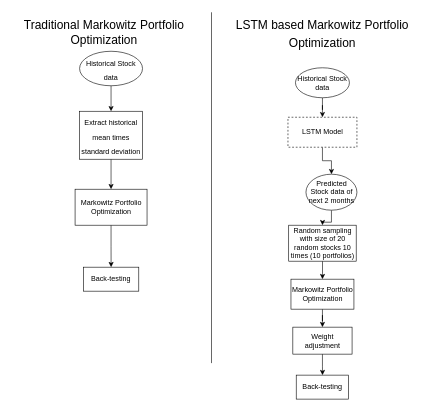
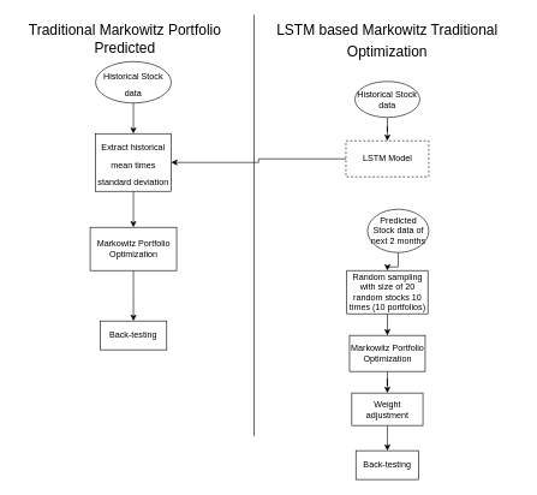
  <mxCell id="0" />
  <mxCell id="1" parent="0" />
- <mxCell id="2" value="&lt;font style=&quot;&quot;&gt;&lt;font style=&quot;font-size: 20px;&quot;&gt;Traditional Markowitz Portfolio Optimization&lt;/font&gt;&lt;br&gt;&lt;/font&gt;" style="text;html=1;strokeColor=none;fillColor=none;align=center;verticalAlign=middle;whiteSpace=wrap;rounded=0;" vertex="1" parent="1"><mxGeometry x="20" y="20" width="306" height="65" as="geometry" /></mxCell>
- <mxCell id="3" value="&lt;font style=&quot;font-size: 20px;&quot;&gt;LSTM based Markowitz Portfolio Optimization&lt;/font&gt;" style="text;whiteSpace=wrap;html=1;fontSize=24;align=center;" vertex="1" parent="1"><mxGeometry x="352.01" y="20" width="370" height="92.5" as="geometry" /></mxCell>
+ <mxCell id="2" value="&lt;font style=&quot;&quot;&gt;&lt;font style=&quot;font-size: 20px;&quot;&gt;Traditional Markowitz Portfolio Predicted&lt;/font&gt;&lt;br&gt;&lt;/font&gt;" style="text;html=1;strokeColor=none;fillColor=none;align=center;verticalAlign=middle;whiteSpace=wrap;rounded=0;" vertex="1" parent="1"><mxGeometry x="20" y="20" width="306" height="65" as="geometry" /></mxCell>
+ <mxCell id="3" value="&lt;font style=&quot;font-size: 20px;&quot;&gt;LSTM based Markowitz Traditional Optimization&lt;/font&gt;" style="text;whiteSpace=wrap;html=1;fontSize=24;align=center;" vertex="1" parent="1"><mxGeometry x="352.01" y="20" width="370" height="92.5" as="geometry" /></mxCell>
  <mxCell id="4" value="" style="endArrow=none;html=1;rounded=0;fontSize=20;" edge="1" parent="1"><mxGeometry width="50" height="50" relative="1" as="geometry"><mxPoint x="352" y="605" as="sourcePoint" /><mxPoint x="352.01" y="20" as="targetPoint" /></mxGeometry></mxCell>
  <mxCell id="5" style="edgeStyle=orthogonalEdgeStyle;rounded=0;orthogonalLoop=1;jettySize=auto;html=1;fontSize=12;" edge="1" parent="1" source="6" target="10"><mxGeometry relative="1" as="geometry" /></mxCell>
  <mxCell id="6" value="&lt;font style=&quot;font-size: 12px;&quot;&gt;Extract historical mean times standard deviation&lt;/font&gt;" style="rounded=0;whiteSpace=wrap;html=1;fontSize=20;" vertex="1" parent="1"><mxGeometry x="132" y="185" width="105" height="80" as="geometry" /></mxCell>
  <mxCell id="7" style="edgeStyle=orthogonalEdgeStyle;rounded=0;orthogonalLoop=1;jettySize=auto;html=1;entryX=0.5;entryY=0;entryDx=0;entryDy=0;fontSize=20;" edge="1" parent="1" source="8" target="6"><mxGeometry relative="1" as="geometry" /></mxCell>
  <mxCell id="8" value="&lt;font style=&quot;font-size: 12px;&quot;&gt;Historical Stock data&lt;/font&gt;" style="ellipse;whiteSpace=wrap;html=1;fontSize=20;" vertex="1" parent="1"><mxGeometry x="132" y="85" width="105" height="57.5" as="geometry" /></mxCell>
  <mxCell id="9" style="edgeStyle=orthogonalEdgeStyle;rounded=0;orthogonalLoop=1;jettySize=auto;html=1;fontSize=12;" edge="1" parent="1" source="10" target="24"><mxGeometry relative="1" as="geometry" /></mxCell>
  <mxCell id="10" value="Markowitz Portfolio Optimization" style="rounded=0;whiteSpace=wrap;html=1;fontSize=12;" vertex="1" parent="1"><mxGeometry x="124.5" y="315" width="120" height="60" as="geometry" /></mxCell>
  <mxCell id="11" style="edgeStyle=orthogonalEdgeStyle;rounded=0;orthogonalLoop=1;jettySize=auto;html=1;fontSize=12;" edge="1" parent="1" source="12" target="14"><mxGeometry relative="1" as="geometry" /></mxCell>
  <mxCell id="12" value="Historical Stock data" style="ellipse;whiteSpace=wrap;html=1;fontSize=12;" vertex="1" parent="1"><mxGeometry x="492" y="112.5" width="90" height="50" as="geometry" /></mxCell>
- <mxCell id="13" style="edgeStyle=orthogonalEdgeStyle;rounded=0;orthogonalLoop=1;jettySize=auto;html=1;fontSize=12;" edge="1" parent="1" source="14" target="16"><mxGeometry relative="1" as="geometry" /></mxCell>
+ <mxCell id="13" style="edgeStyle=orthogonalEdgeStyle;rounded=0;orthogonalLoop=1;jettySize=auto;html=1;fontSize=12;" edge="1" parent="1" source="14" target="6"><mxGeometry relative="1" as="geometry" /></mxCell>
  <mxCell id="14" value="LSTM Model" style="rounded=0;whiteSpace=wrap;html=1;fontSize=12;dashed=1;" vertex="1" parent="1"><mxGeometry x="479.5" y="195" width="115" height="50" as="geometry" /></mxCell>
  <mxCell id="15" style="edgeStyle=orthogonalEdgeStyle;rounded=0;orthogonalLoop=1;jettySize=auto;html=1;fontSize=12;" edge="1" parent="1" source="16" target="18"><mxGeometry relative="1" as="geometry" /></mxCell>
  <mxCell id="16" value="Predicted Stock data of next 2 months" style="ellipse;whiteSpace=wrap;html=1;fontSize=12;" vertex="1" parent="1"><mxGeometry x="509.5" y="290" width="85" height="60" as="geometry" /></mxCell>
  <mxCell id="17" style="edgeStyle=orthogonalEdgeStyle;rounded=0;orthogonalLoop=1;jettySize=auto;html=1;fontSize=12;" edge="1" parent="1" source="18" target="20"><mxGeometry relative="1" as="geometry" /></mxCell>
  <mxCell id="18" value="Random sampling with size of 20 random stocks 10 times (10 portfolios)" style="rounded=0;whiteSpace=wrap;html=1;fontSize=12;" vertex="1" parent="1"><mxGeometry x="480.75" y="375" width="112.5" height="60" as="geometry" /></mxCell>
  <mxCell id="19" style="edgeStyle=orthogonalEdgeStyle;rounded=0;orthogonalLoop=1;jettySize=auto;html=1;fontSize=12;" edge="1" parent="1" source="20" target="22"><mxGeometry relative="1" as="geometry" /></mxCell>
  <mxCell id="20" value="Markowitz Portfolio Optimization" style="whiteSpace=wrap;html=1;rounded=0;fontSize=12;" vertex="1" parent="1"><mxGeometry x="484.5" y="465" width="105" height="50" as="geometry" /></mxCell>
  <mxCell id="21" style="edgeStyle=orthogonalEdgeStyle;rounded=0;orthogonalLoop=1;jettySize=auto;html=1;fontSize=12;" edge="1" parent="1" source="22" target="23"><mxGeometry relative="1" as="geometry" /></mxCell>
  <mxCell id="22" value="Weight adjustment" style="rounded=0;whiteSpace=wrap;html=1;fontSize=12;" vertex="1" parent="1"><mxGeometry x="487.63" y="545" width="98.75" height="45" as="geometry" /></mxCell>
  <mxCell id="23" value="Back-testing" style="rounded=0;whiteSpace=wrap;html=1;fontSize=12;" vertex="1" parent="1"><mxGeometry x="493.25" y="625" width="87.5" height="40" as="geometry" /></mxCell>
  <mxCell id="24" value="Back-testing" style="rounded=0;whiteSpace=wrap;html=1;fontSize=12;" vertex="1" parent="1"><mxGeometry x="138.25" y="445" width="92.5" height="40" as="geometry" /></mxCell>
